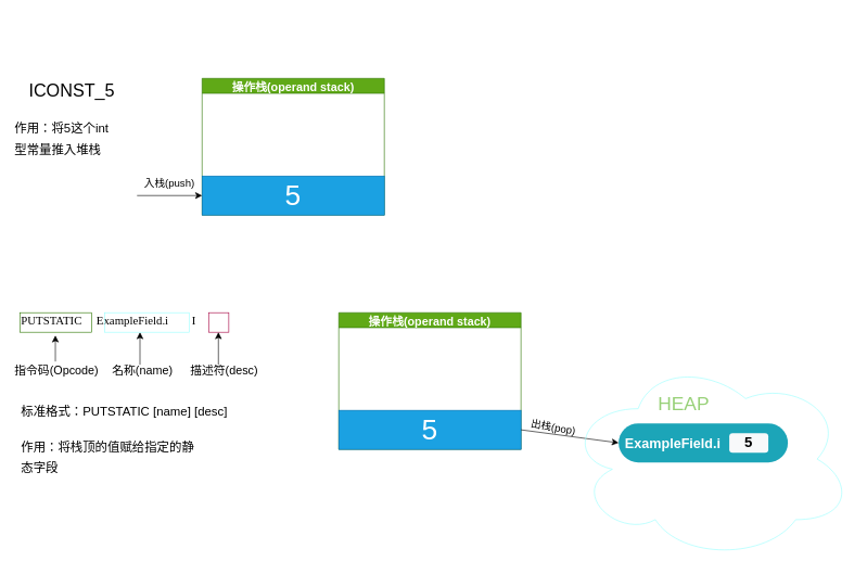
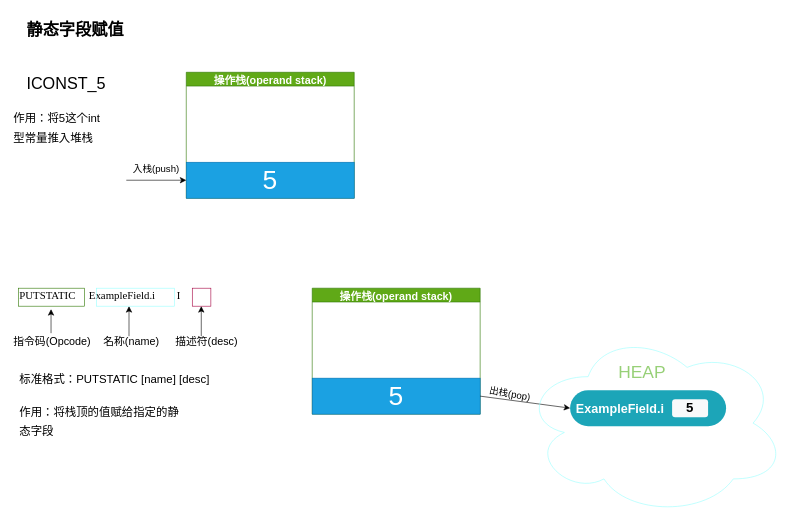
  <mxCell id="0" />
  <mxCell id="1" parent="0" />
+ <mxCell id="2" value="静态字段赋值" style="text;html=1;strokeColor=none;fillColor=none;align=center;verticalAlign=middle;whiteSpace=wrap;rounded=0;fontSize=27;fontStyle=1" parent="1" vertex="1"><mxGeometry x="20" y="20" width="210" height="60" as="geometry" /></mxCell>
  <mxCell id="3" value="ICONST_5" style="text;html=1;strokeColor=none;fillColor=none;align=center;verticalAlign=middle;whiteSpace=wrap;rounded=0;fontSize=27;" parent="1" vertex="1"><mxGeometry x="35" y="120" width="150" height="40" as="geometry" /></mxCell>
  <mxCell id="4" value="&lt;font style=&quot;font-size: 19px&quot;&gt;作用：将5这个int型常量推入堆栈&lt;/font&gt;" style="text;html=1;strokeColor=none;fillColor=none;align=left;verticalAlign=middle;whiteSpace=wrap;rounded=0;fontSize=27;" parent="1" vertex="1"><mxGeometry x="20" y="170" width="150" height="80" as="geometry" /></mxCell>
  <mxCell id="5" value="操作栈(operand stack)" style="swimlane;fontSize=18;fillColor=#60a917;strokeColor=#2D7600;fontColor=#ffffff;" parent="1" vertex="1"><mxGeometry x="310" y="120" width="280" height="210" as="geometry" /></mxCell>
  <mxCell id="6" value="&lt;font style=&quot;font-size: 44px&quot;&gt;5&lt;/font&gt;" style="rounded=0;whiteSpace=wrap;html=1;fontSize=22;fillColor=#1ba1e2;strokeColor=#006EAF;fontColor=#ffffff;" parent="5" vertex="1"><mxGeometry y="150" width="280" height="60" as="geometry" /></mxCell>
  <mxCell id="7" value="" style="endArrow=classic;html=1;fontSize=22;endSize=8;startSize=8;" parent="1" edge="1"><mxGeometry width="50" height="50" relative="1" as="geometry"><mxPoint x="210" y="300" as="sourcePoint" /><mxPoint x="310" y="300" as="targetPoint" /></mxGeometry></mxCell>
  <mxCell id="8" value="&lt;font style=&quot;font-size: 16px&quot;&gt;入栈(push)&lt;/font&gt;" style="text;html=1;strokeColor=none;fillColor=none;align=center;verticalAlign=middle;whiteSpace=wrap;rounded=0;fontSize=22;" parent="1" vertex="1"><mxGeometry x="220" y="270" width="80" height="20" as="geometry" /></mxCell>
  <mxCell id="9" value="&lt;font face=&quot;Comic Sans MS&quot; style=&quot;font-size: 18px&quot;&gt;PUTSTATIC&amp;nbsp; &amp;nbsp; &amp;nbsp;ExampleField.i&amp;nbsp; &amp;nbsp; &amp;nbsp; &amp;nbsp; I&lt;/font&gt;" style="text;whiteSpace=wrap;html=1;fontSize=18;" parent="1" vertex="1"><mxGeometry x="30" y="475" width="420" height="40" as="geometry" /></mxCell>
  <mxCell id="10" value="&lt;font style=&quot;font-size: 19px&quot;&gt;作用：将栈顶的值赋给指定的静态字段&lt;/font&gt;" style="text;html=1;strokeColor=none;fillColor=none;align=left;verticalAlign=middle;whiteSpace=wrap;rounded=0;fontSize=27;" parent="1" vertex="1"><mxGeometry x="30" y="660" width="280" height="80" as="geometry" /></mxCell>
  <mxCell id="11" value="" style="endArrow=classic;html=1;fontSize=18;startSize=8;endSize=8;" parent="1" edge="1"><mxGeometry width="50" height="50" relative="1" as="geometry"><mxPoint x="84.5" y="555" as="sourcePoint" /><mxPoint x="84.5" y="515" as="targetPoint" /></mxGeometry></mxCell>
  <mxCell id="12" value="" style="rounded=0;whiteSpace=wrap;html=1;fontSize=18;strokeColor=#2D7600;fontColor=#ffffff;fillColor=none;strokeWidth=1;" parent="1" vertex="1"><mxGeometry x="30" y="480" width="110" height="30" as="geometry" /></mxCell>
  <mxCell id="13" value="指令码(Opcode)" style="text;html=1;strokeColor=none;fillColor=none;align=left;verticalAlign=middle;whiteSpace=wrap;rounded=0;fontSize=18;" parent="1" vertex="1"><mxGeometry x="20" y="560" width="140" height="20" as="geometry" /></mxCell>
  <mxCell id="14" value="" style="endArrow=classic;html=1;fontSize=18;startSize=8;endSize=8;" parent="1" edge="1"><mxGeometry width="50" height="50" relative="1" as="geometry"><mxPoint x="214.5" y="560" as="sourcePoint" /><mxPoint x="214.5" y="510" as="targetPoint" /></mxGeometry></mxCell>
  <mxCell id="15" value="" style="rounded=0;whiteSpace=wrap;html=1;fontSize=18;strokeWidth=1;fillColor=none;align=left;strokeColor=#99FFFF;" parent="1" vertex="1"><mxGeometry x="160" y="480" width="130" height="30" as="geometry" /></mxCell>
  <mxCell id="16" value="名称(name)" style="text;html=1;strokeColor=none;fillColor=none;align=left;verticalAlign=middle;whiteSpace=wrap;rounded=0;fontSize=18;" parent="1" vertex="1"><mxGeometry x="170" y="560" width="100" height="20" as="geometry" /></mxCell>
  <mxCell id="17" value="" style="rounded=0;whiteSpace=wrap;html=1;fontSize=18;strokeColor=#A50040;strokeWidth=1;align=left;fontColor=#ffffff;fillColor=none;" parent="1" vertex="1"><mxGeometry x="320" y="480" width="31" height="30" as="geometry" /></mxCell>
  <mxCell id="18" value="" style="endArrow=classic;html=1;fontSize=18;startSize=8;endSize=8;" parent="1" edge="1"><mxGeometry width="50" height="50" relative="1" as="geometry"><mxPoint x="335" y="560" as="sourcePoint" /><mxPoint x="335" y="510" as="targetPoint" /></mxGeometry></mxCell>
  <mxCell id="19" value="描述符(desc)" style="text;html=1;strokeColor=none;fillColor=none;align=left;verticalAlign=middle;whiteSpace=wrap;rounded=0;fontSize=18;" parent="1" vertex="1"><mxGeometry x="290" y="560" width="110" height="20" as="geometry" /></mxCell>
  <mxCell id="20" value="&lt;font style=&quot;font-size: 19px&quot;&gt;标准格式：PUTSTATIC [name] [desc]&lt;/font&gt;" style="text;html=1;strokeColor=none;fillColor=none;align=left;verticalAlign=middle;whiteSpace=wrap;rounded=0;fontSize=27;" parent="1" vertex="1"><mxGeometry x="30" y="590" width="340" height="80" as="geometry" /></mxCell>
  <mxCell id="21" value="操作栈(operand stack)" style="swimlane;fontSize=18;fillColor=#60a917;strokeColor=#2D7600;fontColor=#ffffff;" parent="1" vertex="1"><mxGeometry x="520" y="480" width="280" height="210" as="geometry" /></mxCell>
  <mxCell id="22" value="&lt;font style=&quot;font-size: 44px&quot;&gt;5&lt;/font&gt;" style="rounded=0;whiteSpace=wrap;html=1;fontSize=22;fillColor=#1ba1e2;strokeColor=#006EAF;fontColor=#ffffff;" parent="21" vertex="1"><mxGeometry y="150" width="280" height="60" as="geometry" /></mxCell>
  <mxCell id="23" value="&lt;font style=&quot;font-size: 16px&quot;&gt;出栈(pop)&lt;/font&gt;" style="text;html=1;strokeColor=none;fillColor=none;align=center;verticalAlign=middle;whiteSpace=wrap;rounded=0;fontSize=22;rotation=10;" parent="1" vertex="1"><mxGeometry x="810" y="645" width="80" height="20" as="geometry" /></mxCell>
  <mxCell id="24" value="" style="endArrow=classic;html=1;fontSize=22;endSize=8;startSize=8;entryX=0;entryY=0.5;entryDx=0;entryDy=0;" parent="1" target="27" edge="1"><mxGeometry width="50" height="50" relative="1" as="geometry"><mxPoint x="800" y="660" as="sourcePoint" /><mxPoint x="900" y="660" as="targetPoint" /></mxGeometry></mxCell>
  <mxCell id="25" value="" style="ellipse;shape=cloud;whiteSpace=wrap;html=1;fontSize=18;strokeColor=#99FFFF;strokeWidth=1;fillColor=none;align=left;" parent="1" vertex="1"><mxGeometry x="870" y="550" width="440" height="310" as="geometry" /></mxCell>
- <mxCell id="26" value="&lt;font color=&quot;#97d077&quot; style=&quot;font-size: 29px&quot;&gt;HEAP&lt;/font&gt;" style="text;html=1;align=center;verticalAlign=middle;whiteSpace=wrap;rounded=0;fontSize=18;fontColor=#000000;" parent="1" vertex="1"><mxGeometry x="1010" y="603.57" width="80" height="35" as="geometry" /></mxCell>
+ <mxCell id="26" value="&lt;font color=&quot;#97d077&quot; style=&quot;font-size: 29px&quot;&gt;HEAP&lt;/font&gt;" style="text;html=1;align=center;verticalAlign=middle;whiteSpace=wrap;rounded=0;fontSize=18;fontColor=#000000;" parent="1" vertex="1"><mxGeometry x="1030" y="603.57" width="80" height="35" as="geometry" /></mxCell>
  <mxCell id="27" value="&lt;font style=&quot;font-size: 21px&quot;&gt;ExampleField.i&lt;/font&gt;" style="rounded=1;whiteSpace=wrap;html=1;arcSize=50;strokeColor=none;strokeWidth=1;fillColor=#1CA5B8;fontColor=#ffffff;whiteSpace=wrap;align=left;verticalAlign=middle;spacingLeft=0;fontStyle=1;fontSize=14;spacing=10;" parent="1" vertex="1"><mxGeometry x="950" y="650" width="260" height="60" as="geometry" /></mxCell>
  <mxCell id="28" value="&lt;font style=&quot;font-size: 22px&quot;&gt;5&lt;/font&gt;" style="html=1;shadow=0;dashed=0;shape=mxgraph.bootstrap.rrect;rSize=5;strokeColor=none;strokeWidth=1;fillColor=#F8F9FA;fontColor=#000000;whiteSpace=wrap;align=center;verticalAlign=middle;spacingLeft=0;fontStyle=1;fontSize=14;spacing=5;" parent="1" vertex="1"><mxGeometry x="1120" y="665" width="60" height="30" as="geometry" /></mxCell>
